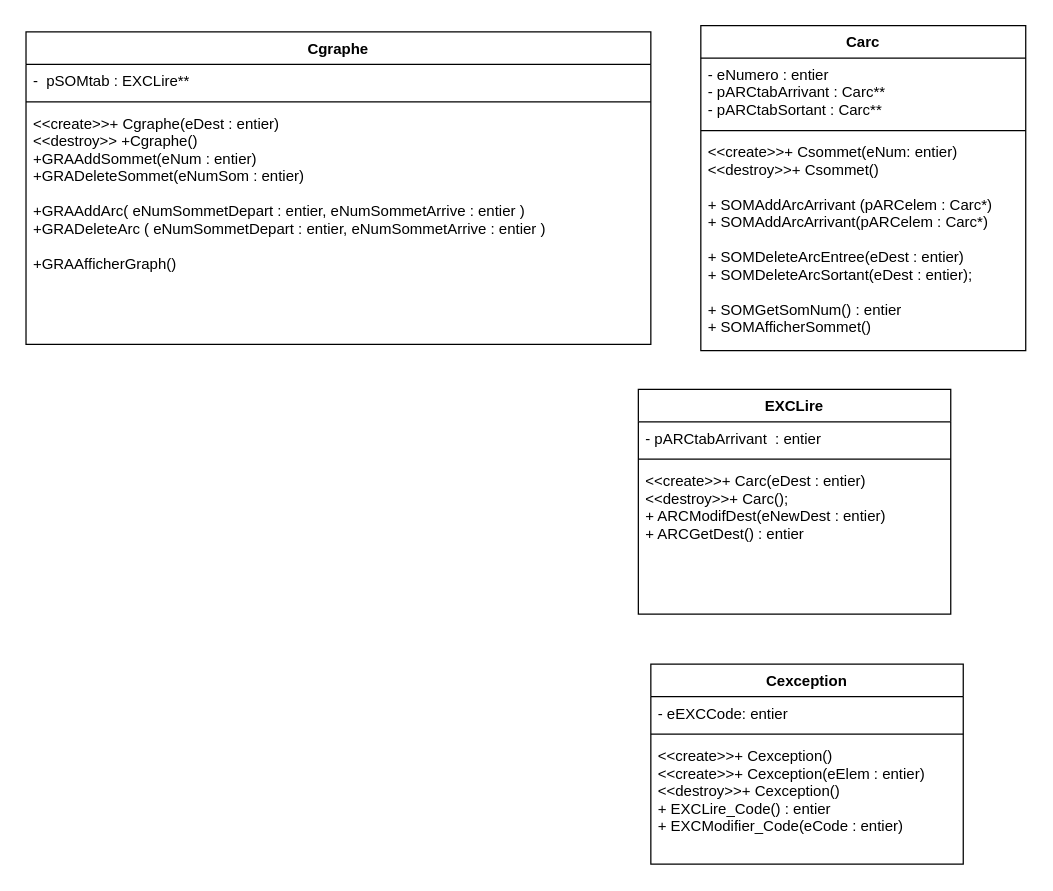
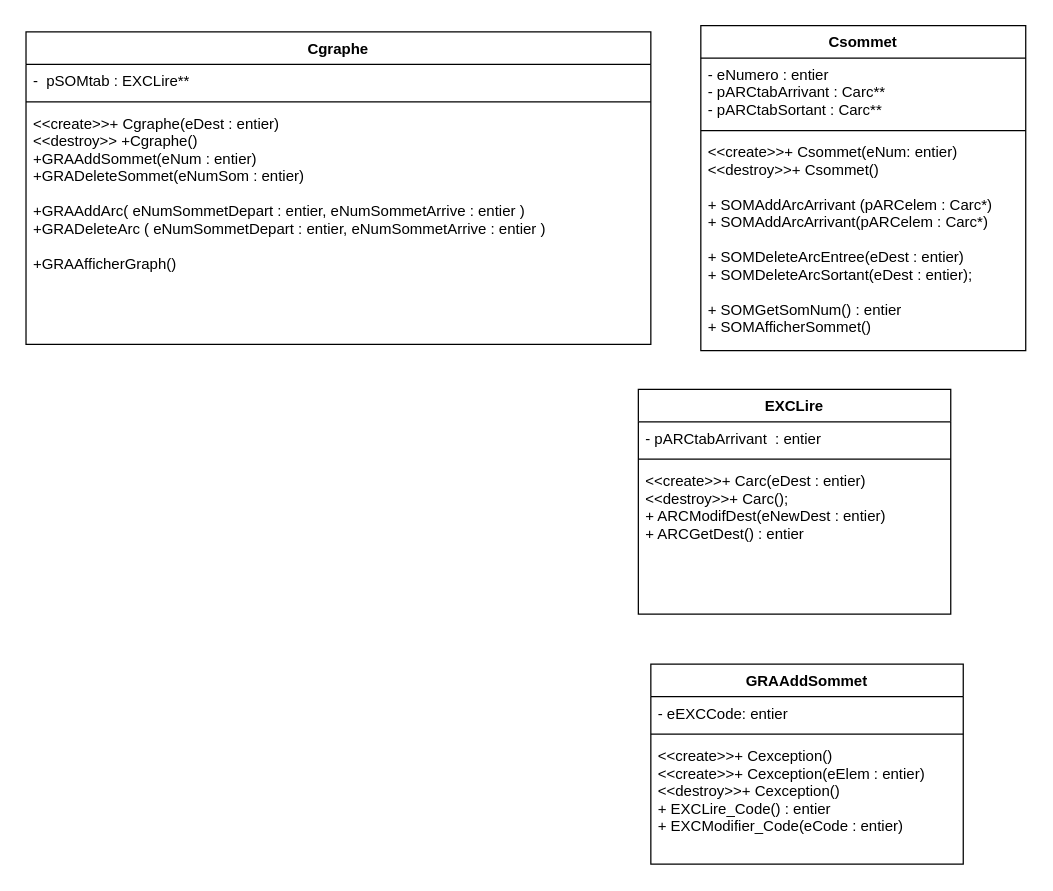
  <mxCell id="0" />
  <mxCell id="1" parent="0" />
  <mxCell id="2" value="Cgraphe" style="swimlane;fontStyle=1;align=center;verticalAlign=top;childLayout=stackLayout;horizontal=1;startSize=26;horizontalStack=0;resizeParent=1;resizeParentMax=0;resizeLast=0;collapsible=1;marginBottom=0;" parent="1" vertex="1"><mxGeometry x="20" y="25" width="500" height="250" as="geometry" /></mxCell>
  <mxCell id="3" value="-  pSOMtab : EXCLire**" style="text;strokeColor=none;fillColor=none;align=left;verticalAlign=top;spacingLeft=4;spacingRight=4;overflow=hidden;rotatable=0;points=[[0,0.5],[1,0.5]];portConstraint=eastwest;" parent="2" vertex="1"><mxGeometry y="26" width="500" height="26" as="geometry" /></mxCell>
  <mxCell id="4" value="" style="line;strokeWidth=1;fillColor=none;align=left;verticalAlign=middle;spacingTop=-1;spacingLeft=3;spacingRight=3;rotatable=0;labelPosition=right;points=[];portConstraint=eastwest;" parent="2" vertex="1"><mxGeometry y="52" width="500" height="8" as="geometry" /></mxCell>
  <mxCell id="5" value="&lt;&lt;create&gt;&gt;+ Cgraphe(eDest : entier)&#10;&lt;&lt;destroy&gt;&gt; +Cgraphe()&#10;+GRAAddSommet(eNum : entier)&#10;+GRADeleteSommet(eNumSom : entier)&#10;&#10;+GRAAddArc( eNumSommetDepart : entier, eNumSommetArrive : entier )&#10;+GRADeleteArc ( eNumSommetDepart : entier, eNumSommetArrive : entier )&#10;&#10;+GRAAfficherGraph()" style="text;strokeColor=none;fillColor=none;align=left;verticalAlign=top;spacingLeft=4;spacingRight=4;overflow=hidden;rotatable=0;points=[[0,0.5],[1,0.5]];portConstraint=eastwest;" parent="2" vertex="1"><mxGeometry y="60" width="500" height="190" as="geometry" /></mxCell>
- <mxCell id="6" value="Carc" style="swimlane;fontStyle=1;align=center;verticalAlign=top;childLayout=stackLayout;horizontal=1;startSize=26;horizontalStack=0;resizeParent=1;resizeParentMax=0;resizeLast=0;collapsible=1;marginBottom=0;" parent="1" vertex="1"><mxGeometry x="560" y="20" width="260" height="260" as="geometry" /></mxCell>
+ <mxCell id="6" value="Csommet" style="swimlane;fontStyle=1;align=center;verticalAlign=top;childLayout=stackLayout;horizontal=1;startSize=26;horizontalStack=0;resizeParent=1;resizeParentMax=0;resizeLast=0;collapsible=1;marginBottom=0;" parent="1" vertex="1"><mxGeometry x="560" y="20" width="260" height="260" as="geometry" /></mxCell>
  <mxCell id="7" value="- eNumero : entier&#10;- pARCtabArrivant : Carc**&#10;- pARCtabSortant : Carc**" style="text;strokeColor=none;fillColor=none;align=left;verticalAlign=top;spacingLeft=4;spacingRight=4;overflow=hidden;rotatable=0;points=[[0,0.5],[1,0.5]];portConstraint=eastwest;" parent="6" vertex="1"><mxGeometry y="26" width="260" height="54" as="geometry" /></mxCell>
  <mxCell id="8" value="" style="line;strokeWidth=1;fillColor=none;align=left;verticalAlign=middle;spacingTop=-1;spacingLeft=3;spacingRight=3;rotatable=0;labelPosition=right;points=[];portConstraint=eastwest;" parent="6" vertex="1"><mxGeometry y="80" width="260" height="8" as="geometry" /></mxCell>
  <mxCell id="9" value="&lt;&lt;create&gt;&gt;+ Csommet(eNum: entier)&#10;&lt;&lt;destroy&gt;&gt;+ Csommet()&#10;&#10;+ SOMAddArcArrivant (pARCelem : Carc*)&#10;+ SOMAddArcArrivant(pARCelem : Carc*)&#10;&#10;+ SOMDeleteArcEntree(eDest : entier)&#10;+ SOMDeleteArcSortant(eDest : entier);&#10;&#10;+ SOMGetSomNum() : entier&#10;+ SOMAfficherSommet()" style="text;strokeColor=none;fillColor=none;align=left;verticalAlign=top;spacingLeft=4;spacingRight=4;overflow=hidden;rotatable=0;points=[[0,0.5],[1,0.5]];portConstraint=eastwest;" parent="6" vertex="1"><mxGeometry y="88" width="260" height="172" as="geometry" /></mxCell>
  <mxCell id="10" value="EXCLire" style="swimlane;fontStyle=1;align=center;verticalAlign=top;childLayout=stackLayout;horizontal=1;startSize=26;horizontalStack=0;resizeParent=1;resizeParentMax=0;resizeLast=0;collapsible=1;marginBottom=0;" parent="1" vertex="1"><mxGeometry x="510" y="311" width="250" height="180" as="geometry" /></mxCell>
  <mxCell id="11" value="- pARCtabArrivant  : entier" style="text;strokeColor=none;fillColor=none;align=left;verticalAlign=top;spacingLeft=4;spacingRight=4;overflow=hidden;rotatable=0;points=[[0,0.5],[1,0.5]];portConstraint=eastwest;" parent="10" vertex="1"><mxGeometry y="26" width="250" height="26" as="geometry" /></mxCell>
  <mxCell id="12" value="" style="line;strokeWidth=1;fillColor=none;align=left;verticalAlign=middle;spacingTop=-1;spacingLeft=3;spacingRight=3;rotatable=0;labelPosition=right;points=[];portConstraint=eastwest;" parent="10" vertex="1"><mxGeometry y="52" width="250" height="8" as="geometry" /></mxCell>
  <mxCell id="13" value="&lt;&lt;create&gt;&gt;+ Carc(eDest : entier)&#10;&lt;&lt;destroy&gt;&gt;+ Carc();&#10;+ ARCModifDest(eNewDest : entier)&#10;+ ARCGetDest() : entier" style="text;strokeColor=none;fillColor=none;align=left;verticalAlign=top;spacingLeft=4;spacingRight=4;overflow=hidden;rotatable=0;points=[[0,0.5],[1,0.5]];portConstraint=eastwest;" parent="10" vertex="1"><mxGeometry y="60" width="250" height="120" as="geometry" /></mxCell>
- <mxCell id="14" value="Cexception" style="swimlane;fontStyle=1;align=center;verticalAlign=top;childLayout=stackLayout;horizontal=1;startSize=26;horizontalStack=0;resizeParent=1;resizeParentMax=0;resizeLast=0;collapsible=1;marginBottom=0;" parent="1" vertex="1"><mxGeometry x="520" y="531" width="250" height="160" as="geometry" /></mxCell>
+ <mxCell id="14" value="GRAAddSommet" style="swimlane;fontStyle=1;align=center;verticalAlign=top;childLayout=stackLayout;horizontal=1;startSize=26;horizontalStack=0;resizeParent=1;resizeParentMax=0;resizeLast=0;collapsible=1;marginBottom=0;" parent="1" vertex="1"><mxGeometry x="520" y="531" width="250" height="160" as="geometry" /></mxCell>
  <mxCell id="15" value="- eEXCCode: entier" style="text;strokeColor=none;fillColor=none;align=left;verticalAlign=top;spacingLeft=4;spacingRight=4;overflow=hidden;rotatable=0;points=[[0,0.5],[1,0.5]];portConstraint=eastwest;" parent="14" vertex="1"><mxGeometry y="26" width="250" height="26" as="geometry" /></mxCell>
  <mxCell id="16" value="" style="line;strokeWidth=1;fillColor=none;align=left;verticalAlign=middle;spacingTop=-1;spacingLeft=3;spacingRight=3;rotatable=0;labelPosition=right;points=[];portConstraint=eastwest;" parent="14" vertex="1"><mxGeometry y="52" width="250" height="8" as="geometry" /></mxCell>
  <mxCell id="17" value="&lt;&lt;create&gt;&gt;+ Cexception()&#10;&lt;&lt;create&gt;&gt;+ Cexception(eElem : entier)&#10;&lt;&lt;destroy&gt;&gt;+ Cexception()&#10;+ EXCLire_Code() : entier&#10;+ EXCModifier_Code(eCode : entier)" style="text;strokeColor=none;fillColor=none;align=left;verticalAlign=top;spacingLeft=4;spacingRight=4;overflow=hidden;rotatable=0;points=[[0,0.5],[1,0.5]];portConstraint=eastwest;" parent="14" vertex="1"><mxGeometry y="60" width="250" height="100" as="geometry" /></mxCell>
